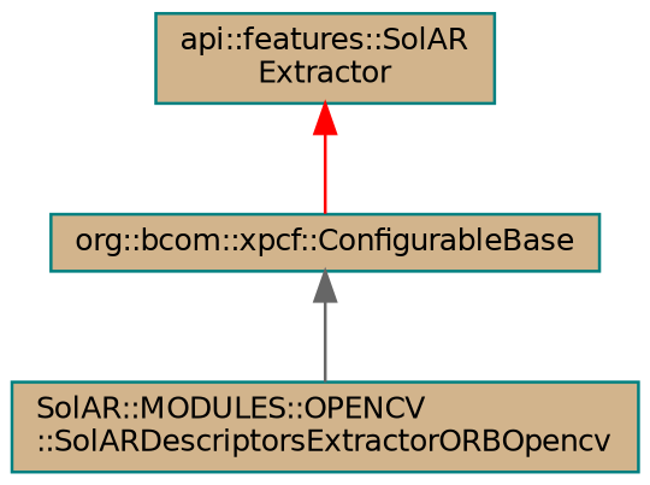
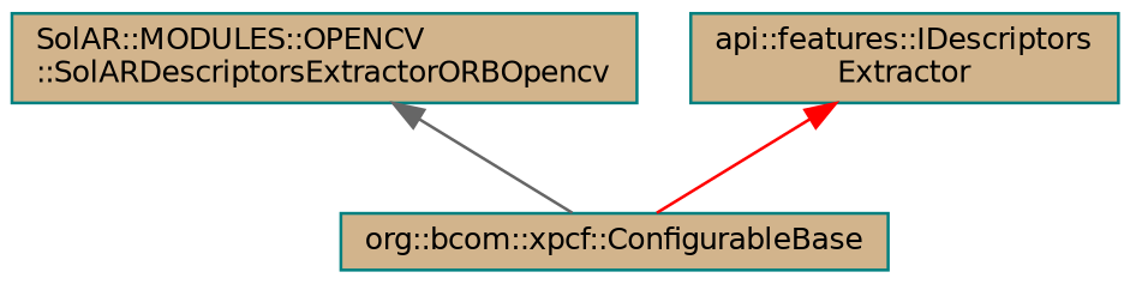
  digraph {
    node [color=teal fillcolor=tan fontname=Helvetica fontsize=10 shape=record style=filled]
    edge [dir=back fontname=Helvetica fontsize=10 labelfontname=Helvetica labelfontsize=10 style=solid]
    n1 [fontcolor=black height=0.2 label="SolAR::MODULES::OPENCV\l::SolARDescriptorsExtractorORBOpencv" width=0.4]
    n2 [height=0.2 label="org::bcom::xpcf::ConfigurableBase" width=0.4]
-   n3 [height=0.2 label="api::features::SolAR\lExtractor" width=0.4]
-   n2 -> n1 [color=gray40]
+   n3 [height=0.2 label="api::features::IDescriptors\lExtractor" width=0.4]
+   n1 -> n2 [color=gray40]
    n3 -> n2 [color=red]
  }
